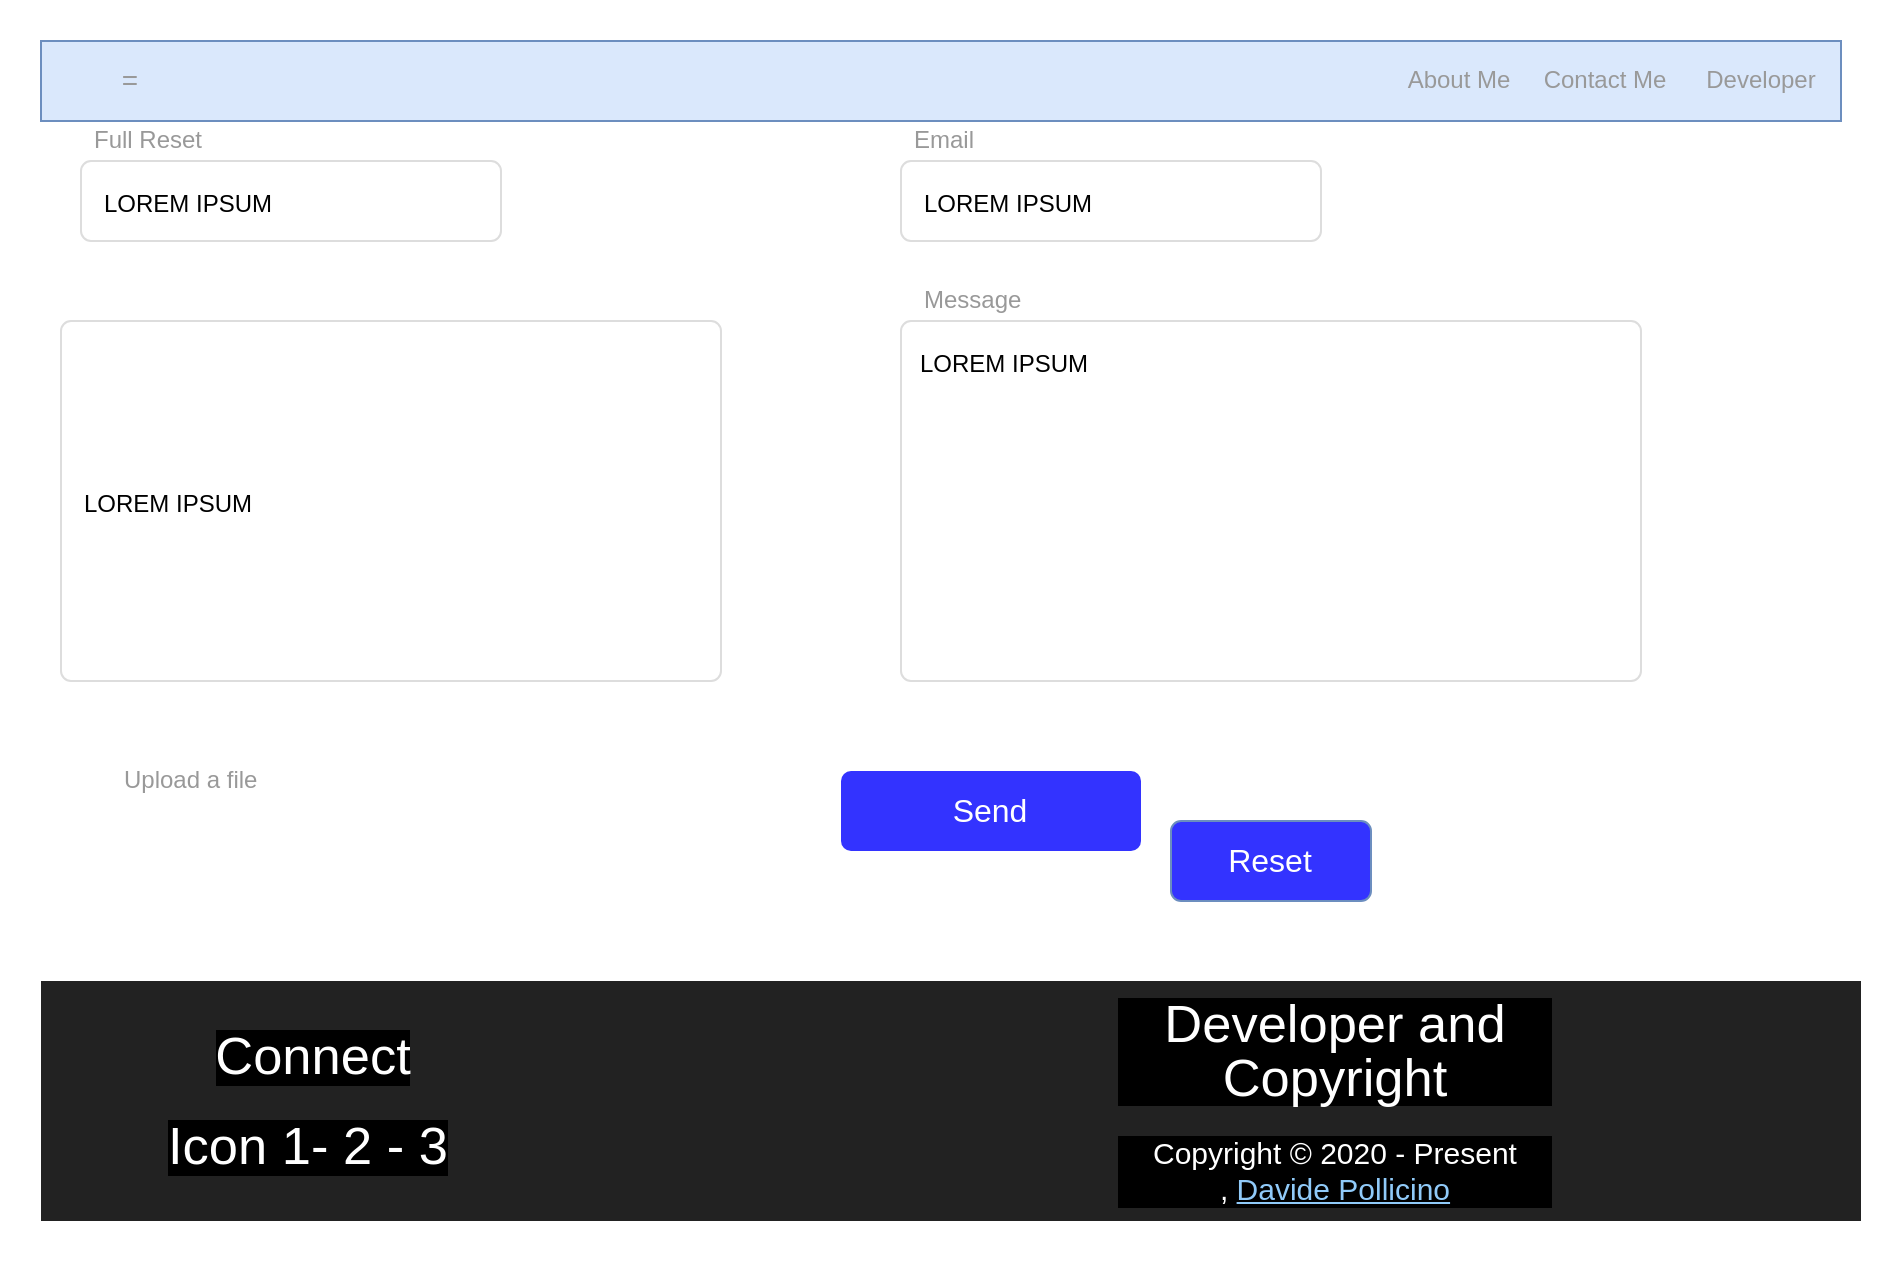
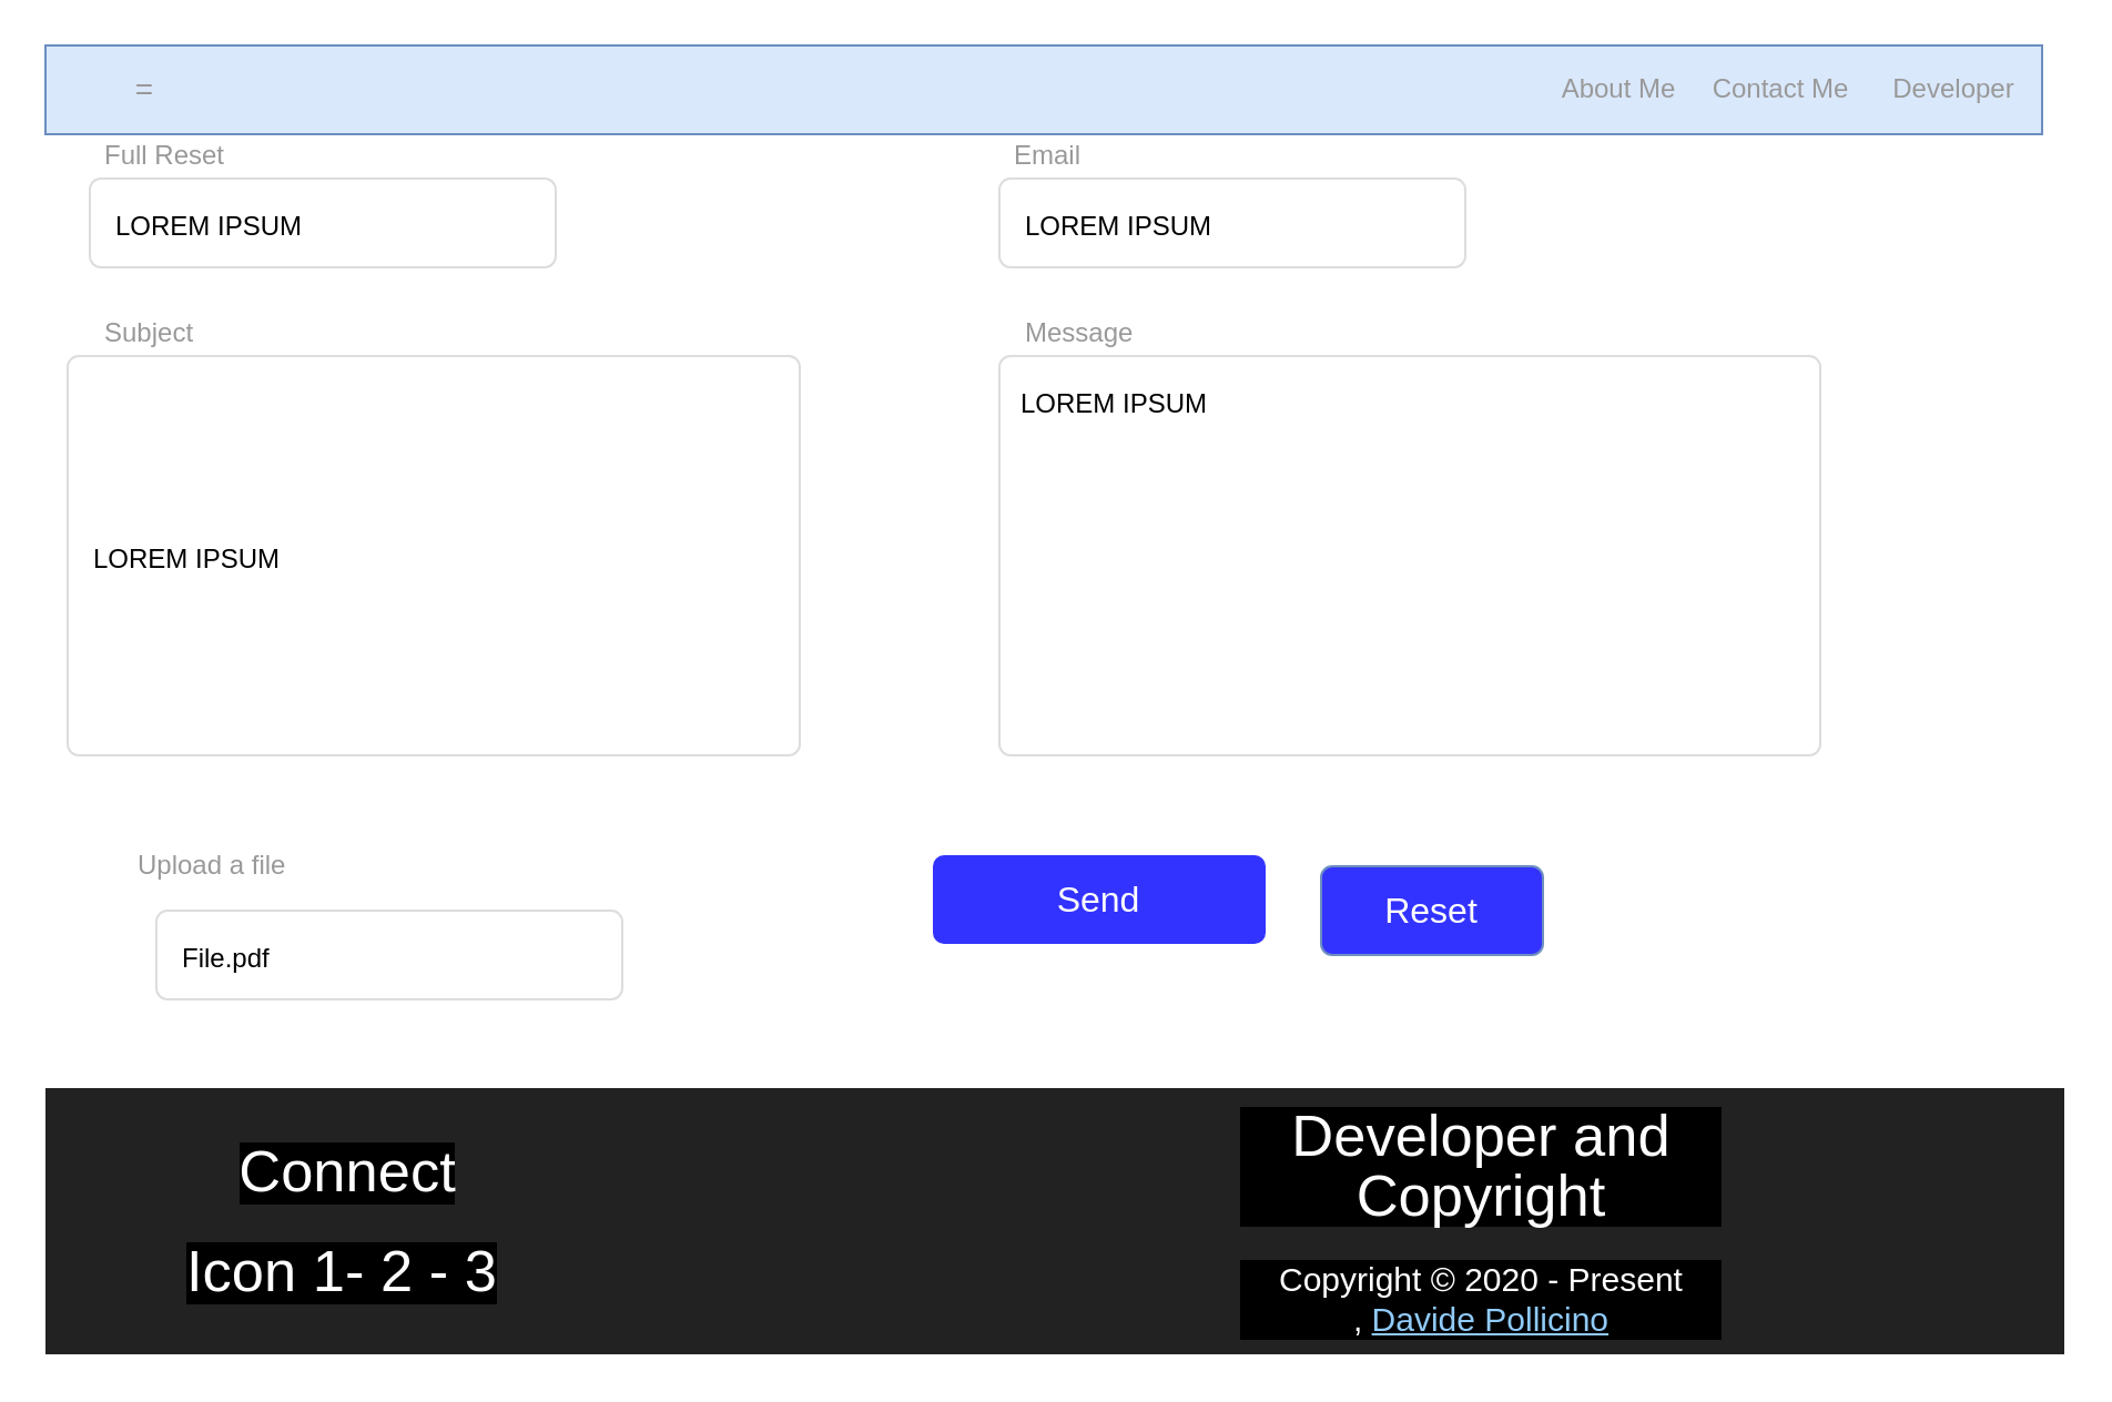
  <mxCell id="0" style=";html=1;" />
  <mxCell id="1" style=";html=1;" parent="0" />
  <mxCell id="2" value="" style="html=1;shadow=0;dashed=0;shape=mxgraph.bootstrap.rect;fillColor=#dae8fc;strokeColor=#6c8ebf;whiteSpace=wrap;rounded=0;fontSize=12;align=center;" parent="1" vertex="1"><mxGeometry x="20" y="20" width="900" height="40" as="geometry" /></mxCell>
  <mxCell id="3" value="=" style="html=1;shadow=0;dashed=0;fillColor=none;strokeColor=none;shape=mxgraph.bootstrap.rect;fontColor=#999999;fontSize=14;whiteSpace=wrap;" parent="2" vertex="1"><mxGeometry width="90.0" height="40" as="geometry" /></mxCell>
  <mxCell id="4" value="Contact Me" style="html=1;shadow=0;dashed=0;fillColor=none;strokeColor=none;shape=mxgraph.bootstrap.rect;fontColor=#999999;whiteSpace=wrap;" parent="2" vertex="1"><mxGeometry x="742.5" width="78.75" height="40" as="geometry" /></mxCell>
  <mxCell id="5" value="Developer" style="html=1;shadow=0;dashed=0;fillColor=none;strokeColor=none;shape=mxgraph.bootstrap.rect;fontColor=#999999;whiteSpace=wrap;" parent="2" vertex="1"><mxGeometry x="821.25" width="78.75" height="40" as="geometry" /></mxCell>
  <mxCell id="6" value="About Me" style="html=1;shadow=0;dashed=0;fillColor=none;strokeColor=none;shape=mxgraph.bootstrap.rect;fontColor=#999999;whiteSpace=wrap;" parent="2" vertex="1"><mxGeometry x="669.913" width="78.75" height="40" as="geometry" /></mxCell>
  <mxCell id="7" value="Full Reset&amp;nbsp;" style="html=1;shadow=0;dashed=0;shape=mxgraph.bootstrap.rect;strokeColor=none;fillColor=none;fontColor=#999999;align=left;spacingLeft=5;whiteSpace=wrap;rounded=0;" parent="1" vertex="1"><mxGeometry x="40" y="60" width="200" height="20" as="geometry" /></mxCell>
  <mxCell id="8" value="Email&lt;br&gt;" style="html=1;shadow=0;dashed=0;shape=mxgraph.bootstrap.rect;strokeColor=none;fillColor=none;fontColor=#999999;align=left;spacingLeft=5;whiteSpace=wrap;rounded=0;" vertex="1" parent="1"><mxGeometry x="450" y="60" width="200" height="20" as="geometry" /></mxCell>
  <mxCell id="9" value="&lt;span style=&quot;font-size: 12px&quot;&gt;LOREM IPSUM&amp;nbsp;&lt;/span&gt;" style="html=1;shadow=0;dashed=0;shape=mxgraph.bootstrap.rrect;rSize=5;strokeColor=#dddddd;;align=left;spacingLeft=10;fontSize=16;whiteSpace=wrap;rounded=0;" parent="1" vertex="1"><mxGeometry x="40" y="80" width="210" height="40" as="geometry" /></mxCell>
+ <mxCell id="10" value="Subject" style="html=1;shadow=0;dashed=0;shape=mxgraph.bootstrap.rect;strokeColor=none;fillColor=none;fontColor=#999999;align=left;spacingLeft=5;whiteSpace=wrap;rounded=0;" parent="1" vertex="1"><mxGeometry x="40" y="140" width="200" height="20" as="geometry" /></mxCell>
  <mxCell id="11" value="&lt;span style=&quot;font-size: 12px&quot;&gt;LOREM IPSUM&amp;nbsp;&lt;/span&gt;" style="html=1;shadow=0;dashed=0;shape=mxgraph.bootstrap.rrect;rSize=5;strokeColor=#dddddd;align=left;spacingLeft=10;fontSize=16;whiteSpace=wrap;rounded=0;" parent="1" vertex="1"><mxGeometry x="30" y="160" width="330" height="180" as="geometry" /></mxCell>
  <mxCell id="12" value="Message" style="html=1;shadow=0;dashed=0;shape=mxgraph.bootstrap.rect;strokeColor=none;fillColor=none;fontColor=#999999;align=left;spacingLeft=5;whiteSpace=wrap;rounded=0;" parent="1" vertex="1"><mxGeometry x="455" y="140" width="200" height="20" as="geometry" /></mxCell>
  <mxCell id="13" value="LOREM IPSUM&amp;nbsp;" style="html=1;shadow=0;dashed=0;shape=mxgraph.bootstrap.rrect;rSize=5;fontSize=12;strokeColor=#dddddd;align=left;spacing=10;verticalAlign=top;whiteSpace=wrap;rounded=0;" parent="1" vertex="1"><mxGeometry x="450" y="160" width="370" height="180" as="geometry" /></mxCell>
  <mxCell id="14" value="Send" style="html=1;shadow=0;dashed=0;shape=mxgraph.bootstrap.rrect;align=center;rSize=5;strokeColor=none;fillColor=#3333FF;fontColor=#ffffff;fontSize=16;whiteSpace=wrap;rounded=0;" parent="1" vertex="1"><mxGeometry x="420" y="385" width="150" height="40" as="geometry" /></mxCell>
- <mxCell id="15" value="&lt;font color=&quot;#ffffff&quot;&gt;Reset&lt;/font&gt;" style="html=1;shadow=0;dashed=0;shape=mxgraph.bootstrap.rrect;align=center;rSize=5;strokeColor=#6C8EBF;fontSize=16;whiteSpace=wrap;rounded=0;fillColor=#3333FF;" parent="1" vertex="1"><mxGeometry x="585" y="410" width="100" height="40" as="geometry" /></mxCell>
+ <mxCell id="15" value="&lt;font color=&quot;#ffffff&quot;&gt;Reset&lt;/font&gt;" style="html=1;shadow=0;dashed=0;shape=mxgraph.bootstrap.rrect;align=center;rSize=5;strokeColor=#6C8EBF;fontSize=16;whiteSpace=wrap;rounded=0;fillColor=#3333FF;" parent="1" vertex="1"><mxGeometry x="595" y="390" width="100" height="40" as="geometry" /></mxCell>
  <mxCell id="16" value="" style="html=1;shadow=0;dashed=0;shape=mxgraph.bootstrap.rect;fillColor=#222222;strokeColor=none;whiteSpace=wrap;rounded=0;fontSize=12;fontColor=#000000;align=center;" parent="1" vertex="1"><mxGeometry x="20" y="490" width="910" height="120" as="geometry" /></mxCell>
  <mxCell id="17" value="&lt;h5 class=&quot;white-text&quot; style=&quot;box-sizing: inherit ; font-weight: 400 ; line-height: 27.06px ; font-size: 1.64rem ; margin: 1.093rem 0px 0.656rem ; color: rgb(255 , 255 , 255) ; font-family: , &amp;#34;blinkmacsystemfont&amp;#34; , &amp;#34;segoe ui&amp;#34; , &amp;#34;roboto&amp;#34; , , &amp;#34;ubuntu&amp;#34; , &amp;#34;cantarell&amp;#34; , &amp;#34;helvetica neue&amp;#34; , sans-serif ; background-color: rgb(0 , 0 , 0)&quot;&gt;Developer and Copyright&lt;/h5&gt;&lt;p style=&quot;box-sizing: inherit ; color: rgb(255 , 255 , 255) ; font-family: , &amp;#34;blinkmacsystemfont&amp;#34; , &amp;#34;segoe ui&amp;#34; , &amp;#34;roboto&amp;#34; , , &amp;#34;ubuntu&amp;#34; , &amp;#34;cantarell&amp;#34; , &amp;#34;helvetica neue&amp;#34; , sans-serif ; font-size: 15px ; background-color: rgb(0 , 0 , 0)&quot;&gt;Copyright © 2020 - Present ,&amp;nbsp;&lt;a class=&quot;blue-text text-lighten-3&quot; href=&quot;http://davidepollicino.com&quot; style=&quot;box-sizing: inherit ; background-color: transparent ; color: rgb(144 , 202 , 249)&quot;&gt;Davide Pollicino&lt;/a&gt;&lt;/p&gt;" style="html=1;shadow=0;dashed=0;fillColor=none;strokeColor=none;shape=mxgraph.bootstrap.rect;fontColor=#999999;whiteSpace=wrap;" parent="16" vertex="1"><mxGeometry x="538.087" width="218.899" height="120" as="geometry" /></mxCell>
  <mxCell id="18" value="&lt;h5 class=&quot;white-text&quot; style=&quot;box-sizing: inherit ; font-weight: 400 ; line-height: 27.06px ; font-size: 1.64rem ; margin: 1.093rem 0px 0.656rem ; color: rgb(255 , 255 , 255) ; background-color: rgb(0 , 0 , 0)&quot;&gt;Connect&lt;/h5&gt;" style="text;html=1;strokeColor=none;fillColor=none;align=center;verticalAlign=middle;whiteSpace=wrap;rounded=0;" parent="16" vertex="1"><mxGeometry x="97.043" y="20" width="79.13" height="30" as="geometry" /></mxCell>
  <mxCell id="19" value="&lt;h5 class=&quot;white-text&quot; style=&quot;box-sizing: inherit ; font-weight: 400 ; line-height: 27.06px ; font-size: 1.64rem ; margin: 1.093rem 0px 0.656rem ; color: rgb(255 , 255 , 255) ; background-color: rgb(0 , 0 , 0)&quot;&gt;Icon 1- 2 - 3&lt;/h5&gt;" style="text;html=1;strokeColor=none;fillColor=none;align=center;verticalAlign=middle;whiteSpace=wrap;rounded=0;" parent="16" vertex="1"><mxGeometry x="63.304" y="70" width="142.435" height="20" as="geometry" /></mxCell>
  <mxCell id="20" style="edgeStyle=orthogonalEdgeStyle;rounded=0;orthogonalLoop=1;jettySize=auto;html=1;exitX=0.5;exitY=1;exitDx=0;exitDy=0;" parent="16" source="19" target="19" edge="1"><mxGeometry relative="1" as="geometry" /></mxCell>
  <mxCell id="21" value="&lt;span style=&quot;font-size: 12px&quot;&gt;LOREM IPSUM&amp;nbsp;&lt;/span&gt;" style="html=1;shadow=0;dashed=0;shape=mxgraph.bootstrap.rrect;rSize=5;strokeColor=#dddddd;;align=left;spacingLeft=10;fontSize=16;whiteSpace=wrap;rounded=0;" vertex="1" parent="1"><mxGeometry x="450" y="80" width="210" height="40" as="geometry" /></mxCell>
+ <mxCell id="22" value="&lt;span style=&quot;font-size: 12px&quot;&gt;File.pdf&lt;/span&gt;" style="html=1;shadow=0;dashed=0;shape=mxgraph.bootstrap.rrect;rSize=5;strokeColor=#dddddd;;align=left;spacingLeft=10;fontSize=16;whiteSpace=wrap;rounded=0;" vertex="1" parent="1"><mxGeometry x="70" y="410" width="210" height="40" as="geometry" /></mxCell>
  <mxCell id="23" value="Upload a file&amp;nbsp;" style="html=1;shadow=0;dashed=0;shape=mxgraph.bootstrap.rect;strokeColor=none;fillColor=none;fontColor=#999999;align=left;spacingLeft=5;whiteSpace=wrap;rounded=0;" vertex="1" parent="1"><mxGeometry x="55" y="380" width="130" height="20" as="geometry" /></mxCell>
